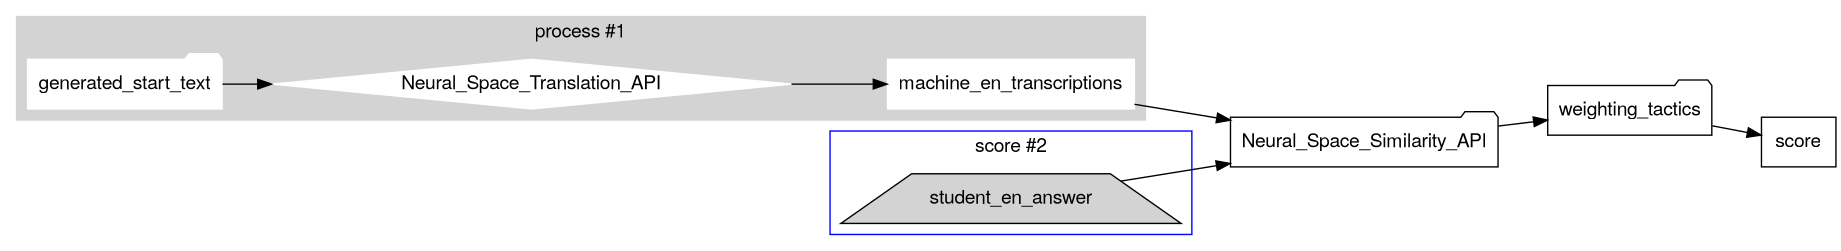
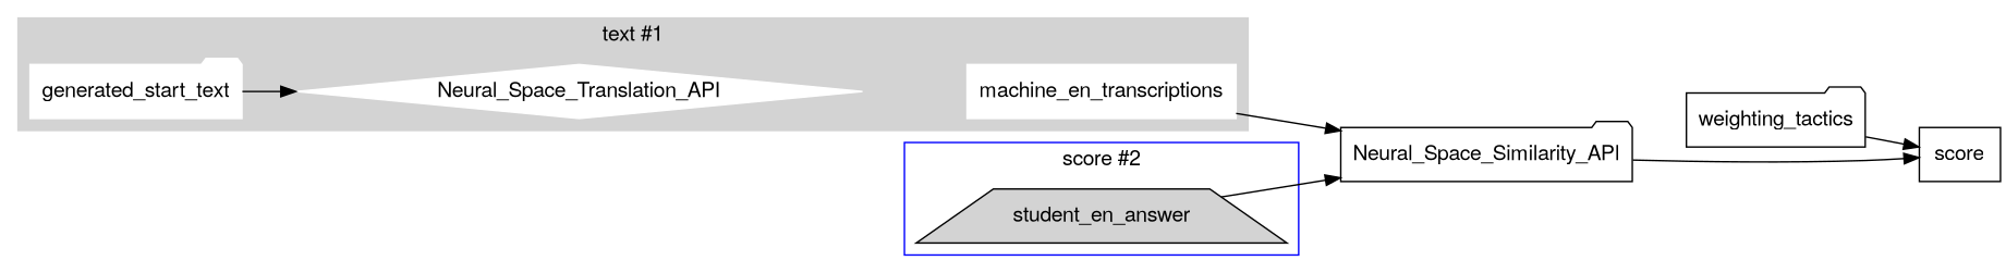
  digraph {
    fontname="Helvetica,Arial,sans-serif"
    rankdir=LR
    node [fontname="Helvetica,Arial,sans-serif" shape=folder style=filled]
    edge [fontname="Helvetica,Arial,sans-serif"]
    n1 [color=white label=generated_start_text]
    Neural_Space_Translation_API [color=white shape=diamond]
    machine_en_transcriptions [color=white shape=box]
    student_en_answer [shape=trapezium]
    Neural_Space_Similarity_API [style=""]
    weighting_tactics [style=""]
    score [shape=box style=""]
    subgraph cluster_1 {
      color=lightgrey
-     label="process #1"
+     label="text #1"
      style=filled
      n1
      Neural_Space_Translation_API
      machine_en_transcriptions
    }
    subgraph cluster_2 {
      color=blue
      label="score #2"
      student_en_answer
    }
    n1 -> Neural_Space_Translation_API
-   Neural_Space_Translation_API -> machine_en_transcriptions
    machine_en_transcriptions -> Neural_Space_Similarity_API
    student_en_answer -> Neural_Space_Similarity_API
-   Neural_Space_Similarity_API -> weighting_tactics
+   Neural_Space_Similarity_API -> score
    weighting_tactics -> score
  }
